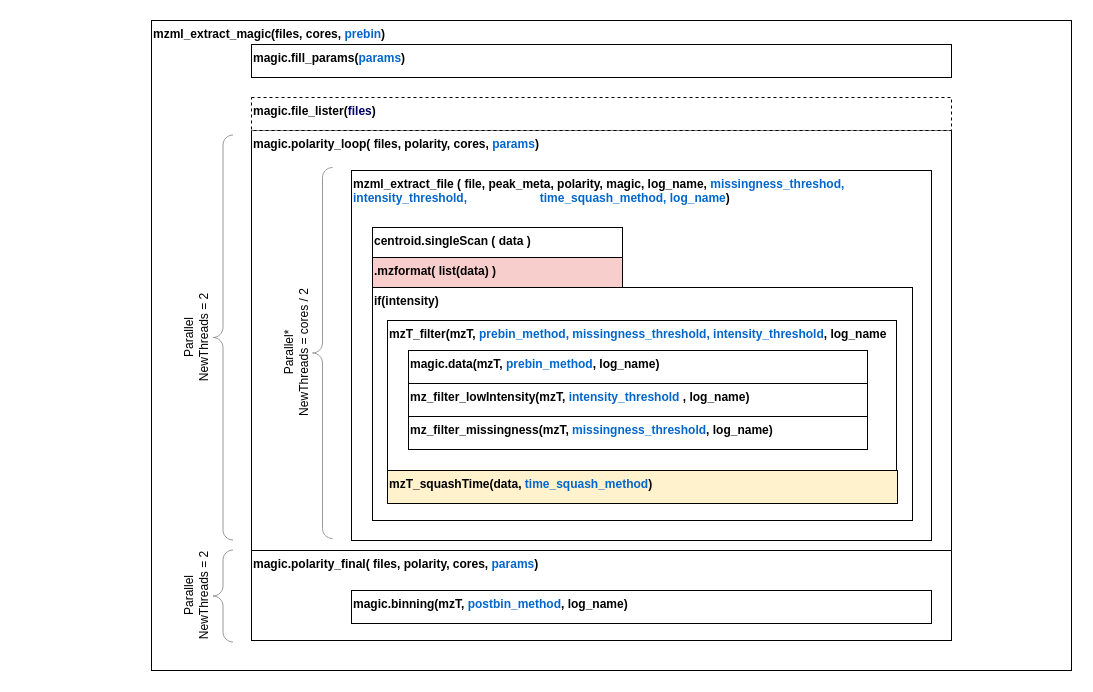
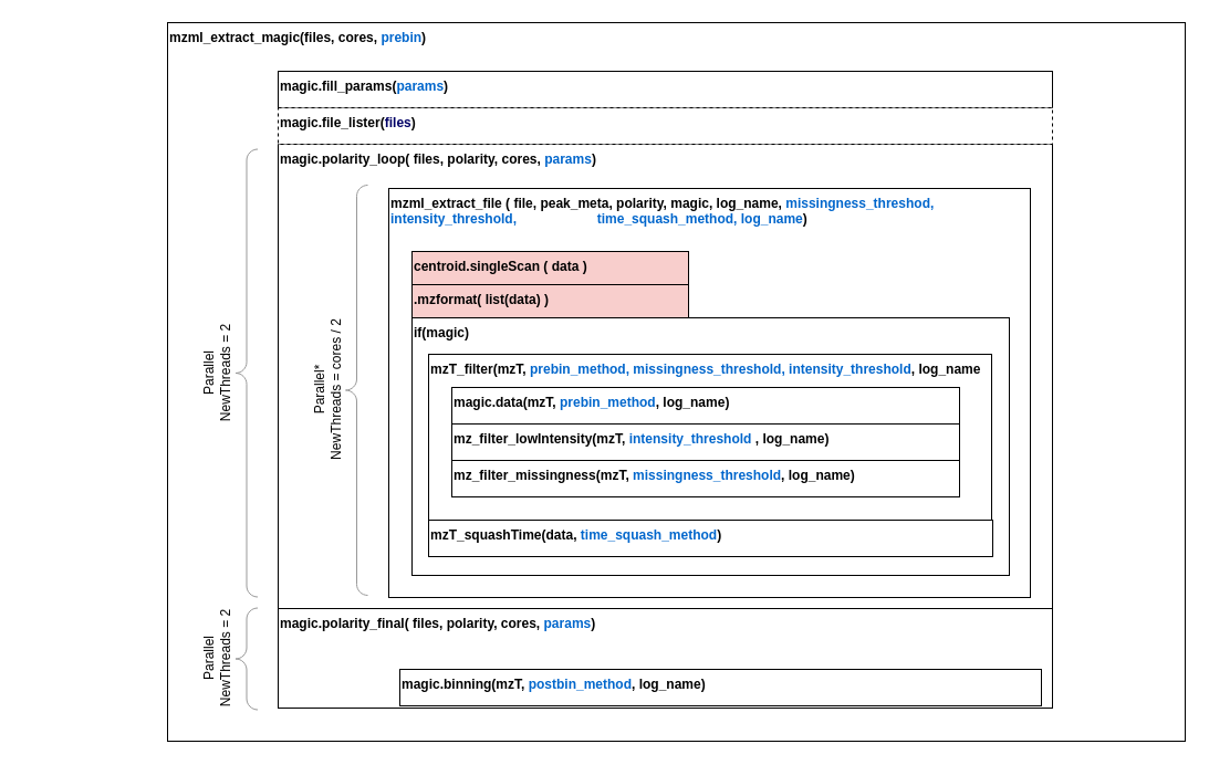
  <mxCell id="0" />
  <mxCell id="1" parent="0" />
  <mxCell id="2" value="&lt;b&gt;mzml_extract_magic(files, cores, &lt;font color=&quot;#0066cc&quot;&gt;prebin&lt;/font&gt;)&lt;br&gt;&lt;/b&gt;" style="rounded=0;whiteSpace=wrap;html=1;align=left;verticalAlign=top;movable=1;resizable=1;rotatable=1;deletable=1;editable=1;locked=0;connectable=1;" parent="1" vertex="1"><mxGeometry x="151" y="20" width="920" height="650" as="geometry" /></mxCell>
  <mxCell id="3" value="&lt;b&gt;magic.polarity_final( files, polarity, cores, &lt;font color=&quot;#0066cc&quot;&gt;params&lt;/font&gt;)&lt;br&gt;&lt;/b&gt;" style="rounded=0;whiteSpace=wrap;html=1;align=left;verticalAlign=top;movable=1;resizable=1;rotatable=1;deletable=1;editable=1;locked=0;connectable=1;" vertex="1" parent="1"><mxGeometry x="251" y="550" width="700" height="90" as="geometry" /></mxCell>
  <mxCell id="4" value="&lt;b&gt;magic.polarity_loop( files, polarity, cores, &lt;font color=&quot;#0066cc&quot;&gt;params&lt;/font&gt;)&lt;br&gt;&lt;/b&gt;" style="rounded=0;whiteSpace=wrap;html=1;align=left;verticalAlign=top;movable=1;resizable=1;rotatable=1;deletable=1;editable=1;locked=0;connectable=1;" parent="1" vertex="1"><mxGeometry x="251" y="130" width="700" height="420" as="geometry" /></mxCell>
  <mxCell id="5" value="&lt;b&gt;mzml_extract_file ( file, peak_meta, polarity, magic, log_name, &lt;font color=&quot;#0066cc&quot;&gt;missingness_threshod, intensity_threshold, &lt;span style=&quot;white-space: pre;&quot;&gt;&#09;&lt;/span&gt;&lt;span style=&quot;white-space: pre;&quot;&gt;&#09;&lt;/span&gt;&lt;span style=&quot;white-space: pre;&quot;&gt;&#09;&lt;/span&gt;time_squash_method, log_name&lt;/font&gt;)&lt;br&gt;&lt;br&gt;&lt;/b&gt;" style="rounded=0;whiteSpace=wrap;html=1;align=left;verticalAlign=top;movable=1;resizable=1;rotatable=1;deletable=1;editable=1;locked=0;connectable=1;" parent="1" vertex="1"><mxGeometry x="351" y="170" width="580" height="370" as="geometry" /></mxCell>
- <mxCell id="6" value="&lt;b&gt;centroid.singleScan ( data )&lt;br&gt;&lt;/b&gt;" style="rounded=0;whiteSpace=wrap;html=1;align=left;verticalAlign=top;movable=1;resizable=1;rotatable=1;deletable=1;editable=1;locked=0;connectable=1;" parent="1" vertex="1"><mxGeometry x="372" y="227" width="250" height="30" as="geometry" /></mxCell>
+ <mxCell id="6" value="&lt;b&gt;centroid.singleScan ( data )&lt;br&gt;&lt;/b&gt;" style="rounded=0;whiteSpace=wrap;html=1;align=left;verticalAlign=top;movable=1;resizable=1;rotatable=1;deletable=1;editable=1;locked=0;connectable=1;fillColor=#f8cecc;" parent="1" vertex="1"><mxGeometry x="372" y="227" width="250" height="30" as="geometry" /></mxCell>
  <mxCell id="7" value="&lt;b&gt;.mzformat( list(data) )&lt;br&gt;&lt;/b&gt;" style="rounded=0;whiteSpace=wrap;html=1;align=left;verticalAlign=top;movable=1;resizable=1;rotatable=1;deletable=1;editable=1;locked=0;connectable=1;fillColor=#f8cecc;" parent="1" vertex="1"><mxGeometry x="372" y="257" width="250" height="30" as="geometry" /></mxCell>
- <mxCell id="8" value="&lt;b&gt;if(intensity)&lt;br&gt;&lt;/b&gt;" style="rounded=0;whiteSpace=wrap;html=1;align=left;verticalAlign=top;movable=1;resizable=1;rotatable=1;deletable=1;editable=1;locked=0;connectable=1;" parent="1" vertex="1"><mxGeometry x="372" y="287" width="540" height="233" as="geometry" /></mxCell>
- <mxCell id="9" value="&lt;b&gt;mzT_squashTime(data, &lt;font color=&quot;#0066cc&quot;&gt;time_squash_method&lt;/font&gt;)&lt;br&gt;&lt;/b&gt;" style="rounded=0;whiteSpace=wrap;html=1;align=left;verticalAlign=top;movable=1;resizable=1;rotatable=1;deletable=1;editable=1;locked=0;connectable=1;fillColor=#fff2cc;" parent="1" vertex="1"><mxGeometry x="387" y="470" width="510" height="33" as="geometry" /></mxCell>
+ <mxCell id="8" value="&lt;b&gt;if(magic)&lt;br&gt;&lt;/b&gt;" style="rounded=0;whiteSpace=wrap;html=1;align=left;verticalAlign=top;movable=1;resizable=1;rotatable=1;deletable=1;editable=1;locked=0;connectable=1;" parent="1" vertex="1"><mxGeometry x="372" y="287" width="540" height="233" as="geometry" /></mxCell>
+ <mxCell id="9" value="&lt;b&gt;mzT_squashTime(data, &lt;font color=&quot;#0066cc&quot;&gt;time_squash_method&lt;/font&gt;)&lt;br&gt;&lt;/b&gt;" style="rounded=0;whiteSpace=wrap;html=1;align=left;verticalAlign=top;movable=1;resizable=1;rotatable=1;deletable=1;editable=1;locked=0;connectable=1;" parent="1" vertex="1"><mxGeometry x="387" y="470" width="510" height="33" as="geometry" /></mxCell>
  <mxCell id="10" value="&lt;b&gt;mzT_filter(mzT, &lt;font color=&quot;#0066cc&quot;&gt;prebin_method, missingness_threshold, intensity_threshold&lt;/font&gt;, log_name&lt;br&gt;&lt;/b&gt;" style="rounded=0;whiteSpace=wrap;html=1;align=left;verticalAlign=top;movable=1;resizable=1;rotatable=1;deletable=1;editable=1;locked=0;connectable=1;" parent="1" vertex="1"><mxGeometry x="387" y="320" width="509" height="150" as="geometry" /></mxCell>
  <mxCell id="11" value="&lt;b&gt;magic.data(mzT, &lt;font color=&quot;#0066cc&quot;&gt;prebin_method&lt;/font&gt;, log_name)&lt;/b&gt;" style="rounded=0;whiteSpace=wrap;html=1;align=left;verticalAlign=top;movable=1;resizable=1;rotatable=1;deletable=1;editable=1;locked=0;connectable=1;" parent="1" vertex="1"><mxGeometry x="408" y="350" width="459" height="33" as="geometry" /></mxCell>
  <mxCell id="12" value="&lt;b style=&quot;border-color: var(--border-color);&quot;&gt;mz_filter_missingness(mzT, &lt;font color=&quot;#0066cc&quot;&gt;missingness_threshold&lt;/font&gt;, log_name)&lt;/b&gt;" style="rounded=0;whiteSpace=wrap;html=1;align=left;verticalAlign=top;movable=1;resizable=1;rotatable=1;deletable=1;editable=1;locked=0;connectable=1;" parent="1" vertex="1"><mxGeometry x="408" y="416" width="459" height="33" as="geometry" /></mxCell>
  <mxCell id="13" value="Parallel*&lt;br&gt;NewThreads = cores / 2" style="verticalLabelPosition=top;shadow=0;dashed=0;align=center;html=1;verticalAlign=bottom;strokeWidth=1;shape=mxgraph.mockup.markup.curlyBrace;whiteSpace=wrap;strokeColor=#999999;rotation=-90;labelPosition=center;" parent="1" vertex="1"><mxGeometry x="136.5" y="342.5" width="371" height="20" as="geometry" /></mxCell>
- <mxCell id="14" value="&lt;b&gt;magic.binning(mzT, &lt;font color=&quot;#0066cc&quot;&gt;postbin_method&lt;/font&gt;, log_name)&lt;/b&gt;" style="rounded=0;whiteSpace=wrap;html=1;align=left;verticalAlign=top;movable=1;resizable=1;rotatable=1;deletable=1;editable=1;locked=0;connectable=1;" parent="1" vertex="1"><mxGeometry x="351" y="590" width="580" height="33" as="geometry" /></mxCell>
+ <mxCell id="14" value="&lt;b&gt;magic.binning(mzT, &lt;font color=&quot;#0066cc&quot;&gt;postbin_method&lt;/font&gt;, log_name)&lt;/b&gt;" style="rounded=0;whiteSpace=wrap;html=1;align=left;verticalAlign=top;movable=1;resizable=1;rotatable=1;deletable=1;editable=1;locked=0;connectable=1;" parent="1" vertex="1"><mxGeometry x="361" y="605" width="580" height="33" as="geometry" /></mxCell>
  <mxCell id="15" value="&lt;b style=&quot;border-color: var(--border-color);&quot;&gt;mz_filter_lowIntensity(mzT, &lt;font color=&quot;#0066cc&quot;&gt;intensity_threshold&amp;nbsp;&lt;/font&gt;, log_name)&lt;/b&gt;" style="rounded=0;whiteSpace=wrap;html=1;align=left;verticalAlign=top;movable=1;resizable=1;rotatable=1;deletable=1;editable=1;locked=0;connectable=1;" parent="1" vertex="1"><mxGeometry x="408" y="383" width="459" height="33" as="geometry" /></mxCell>
  <mxCell id="16" value="Parallel&lt;br&gt;NewThreads = 2" style="verticalLabelPosition=top;shadow=0;dashed=0;align=center;html=1;verticalAlign=bottom;strokeWidth=1;shape=mxgraph.mockup.markup.curlyBrace;whiteSpace=wrap;strokeColor=#999999;rotation=-90;labelPosition=center;" parent="1" vertex="1"><mxGeometry x="20" y="327" width="405" height="20" as="geometry" /></mxCell>
  <mxCell id="17" value="Parallel&lt;br&gt;NewThreads = 2" style="verticalLabelPosition=top;shadow=0;dashed=0;align=center;html=1;verticalAlign=bottom;strokeWidth=1;shape=mxgraph.mockup.markup.curlyBrace;whiteSpace=wrap;strokeColor=#999999;rotation=-90;labelPosition=center;" vertex="1" parent="1"><mxGeometry x="176.5" y="585.5" width="92" height="20" as="geometry" /></mxCell>
- <mxCell id="18" value="&lt;b&gt;magic.fill_params(&lt;font color=&quot;#0066cc&quot;&gt;params&lt;/font&gt;)&lt;br&gt;&lt;/b&gt;" style="rounded=0;whiteSpace=wrap;html=1;align=left;verticalAlign=top;movable=1;resizable=1;rotatable=1;deletable=1;editable=1;locked=0;connectable=1;" vertex="1" parent="1"><mxGeometry x="251" y="44" width="700" height="33" as="geometry" /></mxCell>
+ <mxCell id="18" value="&lt;b&gt;magic.fill_params(&lt;font color=&quot;#0066cc&quot;&gt;params&lt;/font&gt;)&lt;br&gt;&lt;/b&gt;" style="rounded=0;whiteSpace=wrap;html=1;align=left;verticalAlign=top;movable=1;resizable=1;rotatable=1;deletable=1;editable=1;locked=0;connectable=1;" vertex="1" parent="1"><mxGeometry x="251" y="64" width="700" height="33" as="geometry" /></mxCell>
  <mxCell id="19" value="&lt;b&gt;magic.file_lister(&lt;font color=&quot;#000066&quot;&gt;files&lt;/font&gt;)&lt;br&gt;&lt;/b&gt;" style="rounded=0;whiteSpace=wrap;html=1;align=left;verticalAlign=top;movable=1;resizable=1;rotatable=1;deletable=1;editable=1;locked=0;connectable=1;dashed=1;" vertex="1" parent="1"><mxGeometry x="251" y="97" width="700" height="33" as="geometry" /></mxCell>
